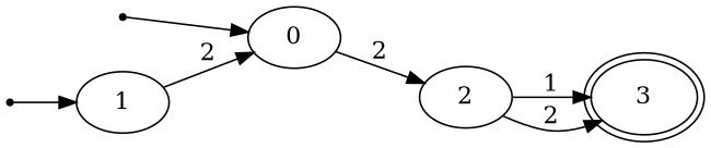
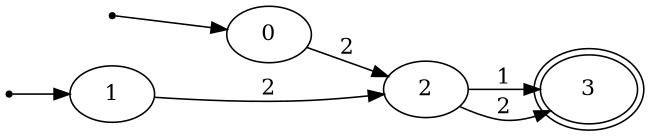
  digraph {
    rankdir=LR
    F0 [shape=point]
    0
    2
    3 [peripheries=2]
    F1 [shape=point]
    1
    F0 -> 0
    0 -> 2 [label=2]
    2 -> 3 [label=1]
    2 -> 3 [label=2]
    F1 -> 1
-   1 -> 0 [label=2]
+   1 -> 2 [label=2]
  }
